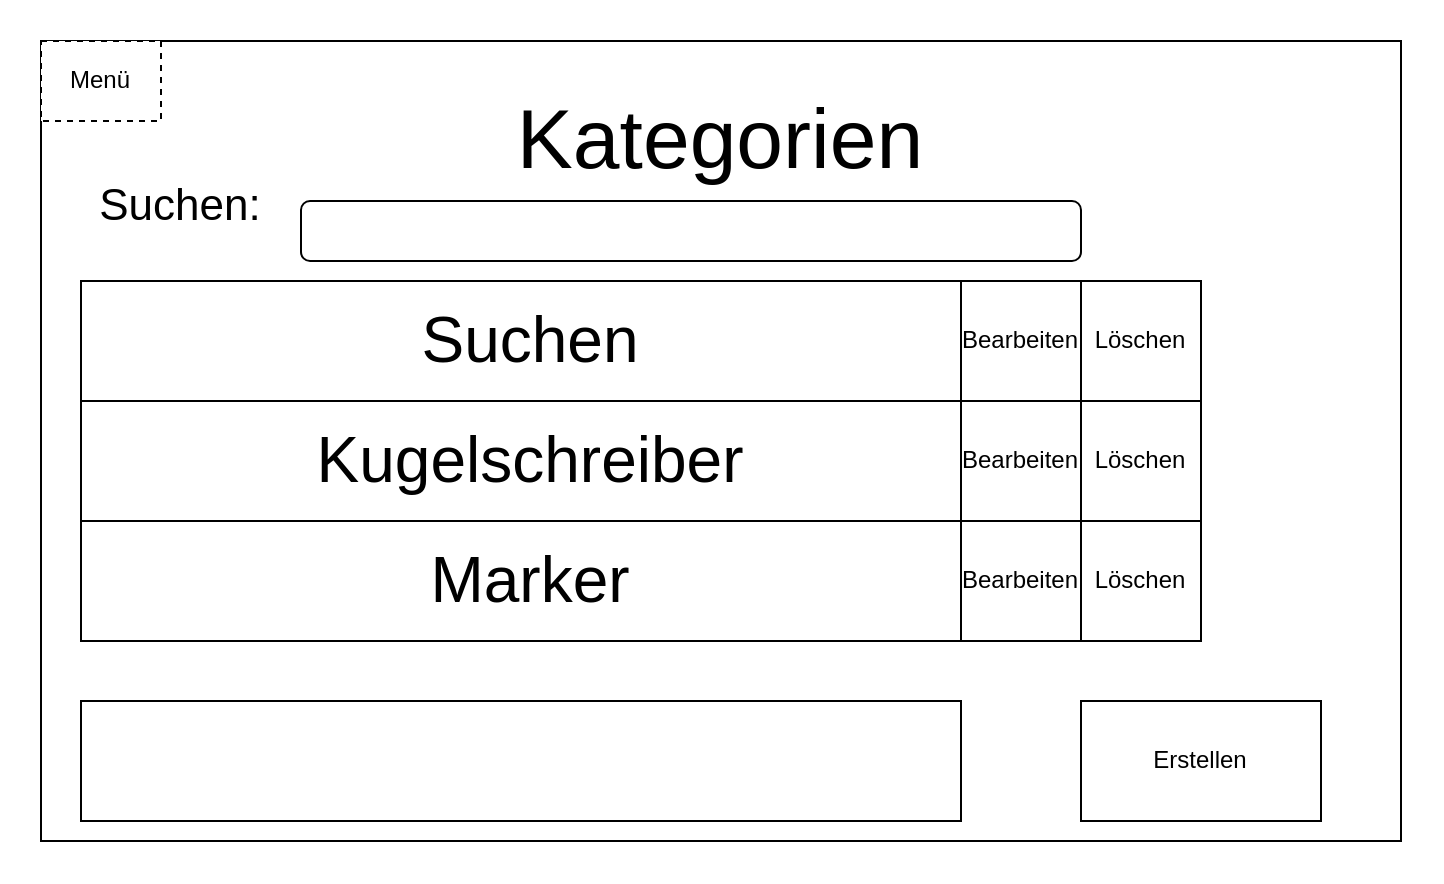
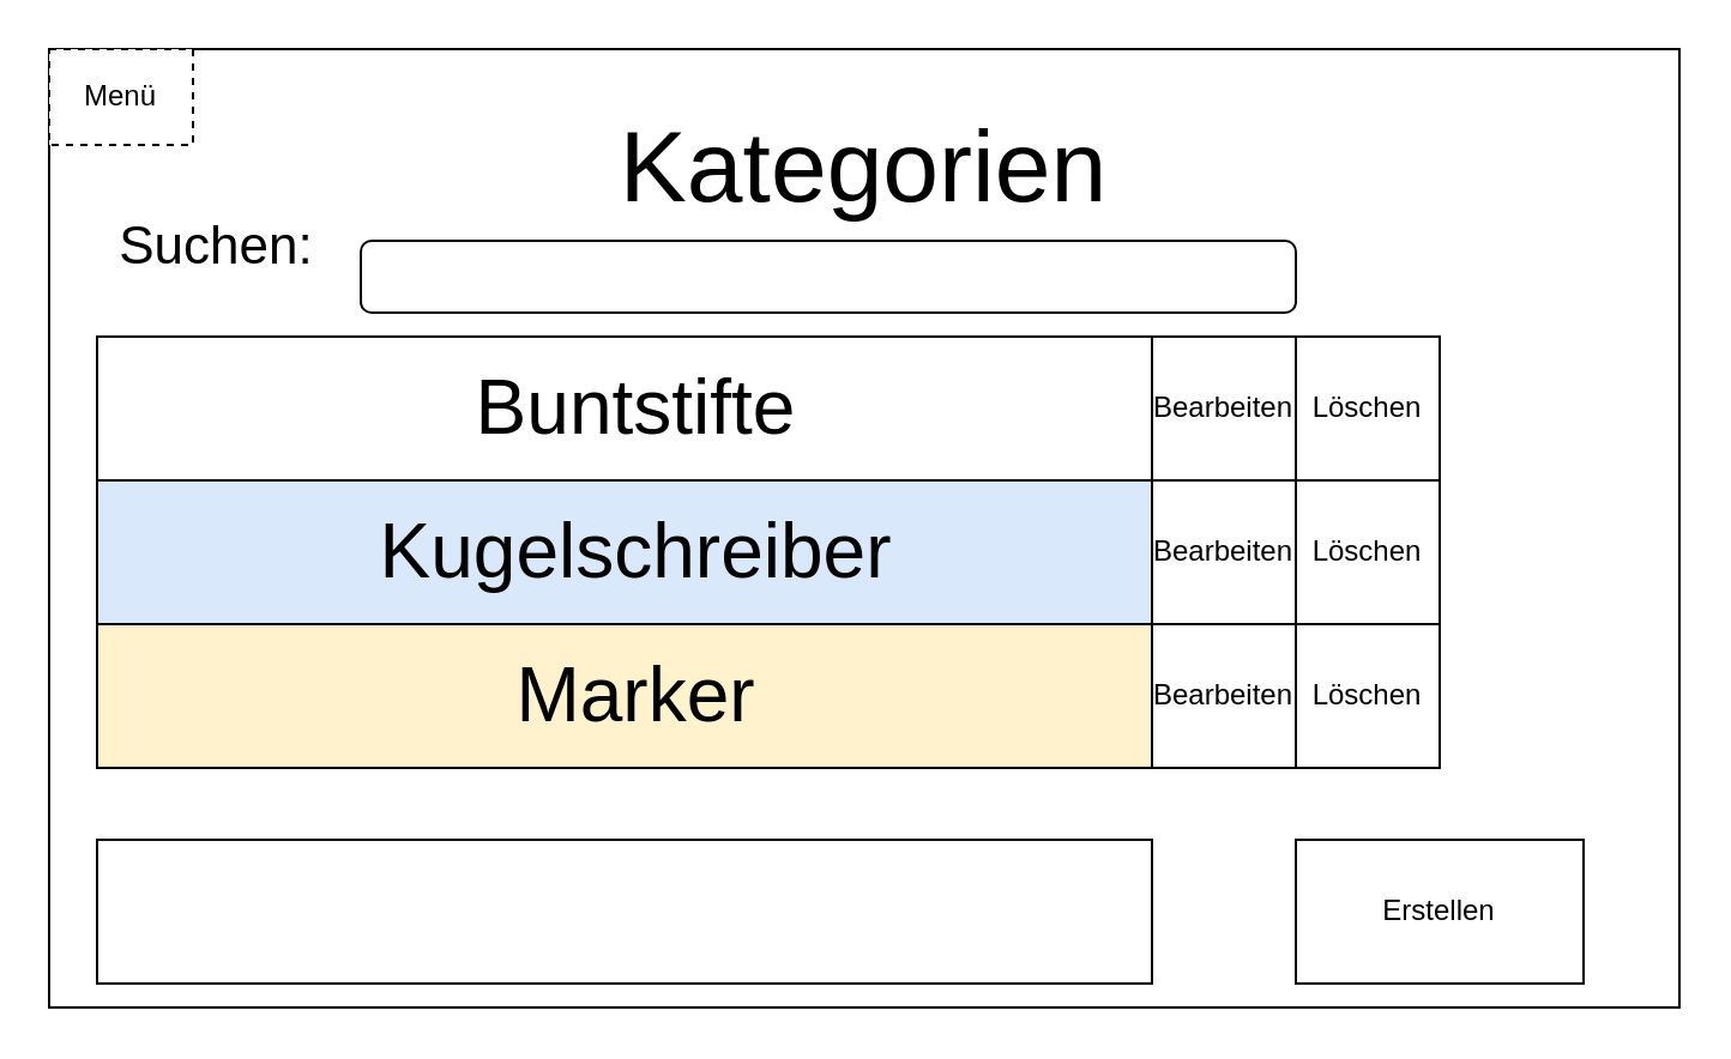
  <mxCell id="0" />
  <mxCell id="1" parent="0" />
  <mxCell id="2" value="" style="rounded=0;whiteSpace=wrap;html=1;" parent="1" vertex="1"><mxGeometry x="20" y="20" width="680" height="400" as="geometry" /></mxCell>
  <mxCell id="3" value="&lt;font style=&quot;font-size: 42px&quot;&gt;Kategorien&lt;/font&gt;" style="text;html=1;strokeColor=none;fillColor=none;align=center;verticalAlign=middle;whiteSpace=wrap;rounded=0;" parent="1" vertex="1"><mxGeometry x="190" y="50" width="340" height="40" as="geometry" /></mxCell>
- <mxCell id="4" value="&lt;font style=&quot;font-size: 32px&quot;&gt;Suchen&lt;/font&gt;" style="rounded=0;whiteSpace=wrap;html=1;" parent="1" vertex="1"><mxGeometry x="40" y="140" width="450" height="60" as="geometry" /></mxCell>
+ <mxCell id="4" value="&lt;font style=&quot;font-size: 32px&quot;&gt;Buntstifte&lt;/font&gt;" style="rounded=0;whiteSpace=wrap;html=1;" parent="1" vertex="1"><mxGeometry x="40" y="140" width="450" height="60" as="geometry" /></mxCell>
  <mxCell id="5" value="Bearbeiten" style="rounded=0;whiteSpace=wrap;html=1;" parent="1" vertex="1"><mxGeometry x="480" y="140" width="60" height="60" as="geometry" /></mxCell>
  <mxCell id="6" value="Löschen" style="rounded=0;whiteSpace=wrap;html=1;" parent="1" vertex="1"><mxGeometry x="540" y="140" width="60" height="60" as="geometry" /></mxCell>
- <mxCell id="7" value="&lt;span style=&quot;font-size: 32px&quot;&gt;Kugelschreiber&lt;/span&gt;" style="rounded=0;whiteSpace=wrap;html=1;" parent="1" vertex="1"><mxGeometry x="40" y="200" width="450" height="60" as="geometry" /></mxCell>
+ <mxCell id="7" value="&lt;span style=&quot;font-size: 32px&quot;&gt;Kugelschreiber&lt;/span&gt;" style="rounded=0;whiteSpace=wrap;html=1;fillColor=#dae8fc;" parent="1" vertex="1"><mxGeometry x="40" y="200" width="450" height="60" as="geometry" /></mxCell>
  <mxCell id="8" value="Bearbeiten" style="rounded=0;whiteSpace=wrap;html=1;" parent="1" vertex="1"><mxGeometry x="480" y="200" width="60" height="60" as="geometry" /></mxCell>
  <mxCell id="9" value="Löschen" style="rounded=0;whiteSpace=wrap;html=1;" parent="1" vertex="1"><mxGeometry x="540" y="200" width="60" height="60" as="geometry" /></mxCell>
- <mxCell id="10" value="&lt;font style=&quot;font-size: 32px&quot;&gt;Marker&lt;/font&gt;" style="rounded=0;whiteSpace=wrap;html=1;" parent="1" vertex="1"><mxGeometry x="40" y="260" width="450" height="60" as="geometry" /></mxCell>
+ <mxCell id="10" value="&lt;font style=&quot;font-size: 32px&quot;&gt;Marker&lt;/font&gt;" style="rounded=0;whiteSpace=wrap;html=1;fillColor=#fff2cc;" parent="1" vertex="1"><mxGeometry x="40" y="260" width="450" height="60" as="geometry" /></mxCell>
  <mxCell id="11" value="Bearbeiten" style="rounded=0;whiteSpace=wrap;html=1;" parent="1" vertex="1"><mxGeometry x="480" y="260" width="60" height="60" as="geometry" /></mxCell>
  <mxCell id="12" value="Löschen" style="rounded=0;whiteSpace=wrap;html=1;" parent="1" vertex="1"><mxGeometry x="540" y="260" width="60" height="60" as="geometry" /></mxCell>
  <mxCell id="13" value="" style="rounded=0;whiteSpace=wrap;html=1;" parent="1" vertex="1"><mxGeometry x="40" y="350" width="440" height="60" as="geometry" /></mxCell>
  <mxCell id="14" value="Erstellen" style="rounded=0;whiteSpace=wrap;html=1;" parent="1" vertex="1"><mxGeometry x="540" y="350" width="120" height="60" as="geometry" /></mxCell>
  <mxCell id="15" value="" style="rounded=1;whiteSpace=wrap;html=1;" parent="1" vertex="1"><mxGeometry x="150" y="100" width="390" height="30" as="geometry" /></mxCell>
  <mxCell id="16" value="&lt;font style=&quot;font-size: 22px&quot;&gt;Suchen:&lt;/font&gt;" style="text;html=1;strokeColor=none;fillColor=none;align=center;verticalAlign=middle;whiteSpace=wrap;rounded=0;" parent="1" vertex="1"><mxGeometry x="45" y="85" width="90" height="35" as="geometry" /></mxCell>
  <mxCell id="17" value="Menü" style="rounded=0;whiteSpace=wrap;html=1;dashed=1;" vertex="1" parent="1"><mxGeometry x="20" y="20" width="60" height="40" as="geometry" /></mxCell>
